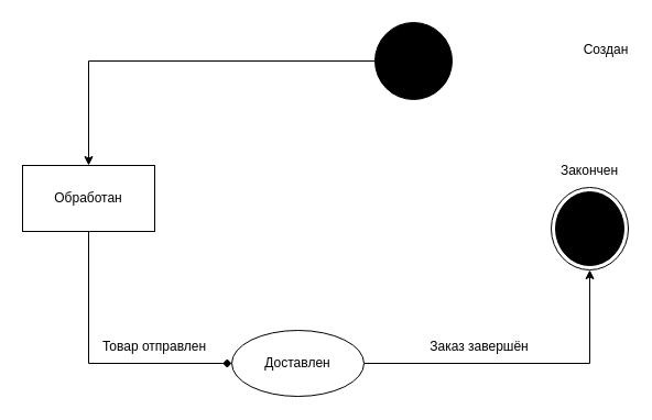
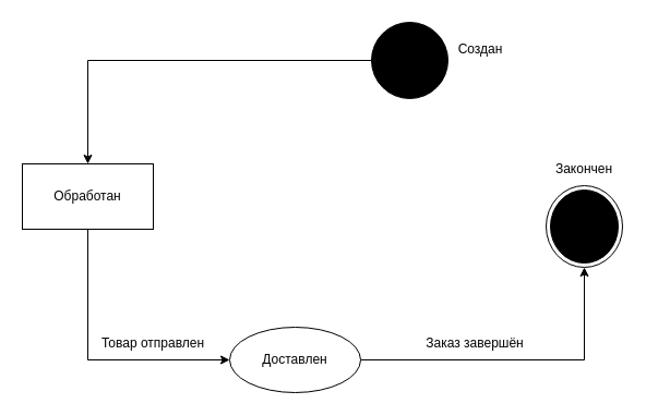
  <mxCell id="0" />
  <mxCell id="1" parent="0" />
  <mxCell id="2" style="edgeStyle=orthogonalEdgeStyle;rounded=0;orthogonalLoop=1;jettySize=auto;html=1;entryX=0.5;entryY=1;entryDx=0;entryDy=0;" edge="1" parent="1" source="3" target="10"><mxGeometry relative="1" as="geometry" /></mxCell>
  <mxCell id="3" value="Доставлен" style="ellipse;whiteSpace=wrap;html=1;" vertex="1" parent="1"><mxGeometry x="210" y="300" width="120" height="60" as="geometry" /></mxCell>
- <mxCell id="4" style="edgeStyle=orthogonalEdgeStyle;rounded=0;orthogonalLoop=1;jettySize=auto;html=1;entryX=0;entryY=0.5;entryDx=0;entryDy=0;endArrow=diamond;" edge="1" parent="1" source="5" target="3"><mxGeometry relative="1" as="geometry"><Array as="points"><mxPoint x="210" y="330" /></Array></mxGeometry></mxCell>
+ <mxCell id="4" style="edgeStyle=orthogonalEdgeStyle;rounded=0;orthogonalLoop=1;jettySize=auto;html=1;entryX=0;entryY=0.5;entryDx=0;entryDy=0;" edge="1" parent="1" source="5" target="3"><mxGeometry relative="1" as="geometry"><Array as="points"><mxPoint x="210" y="330" /></Array></mxGeometry></mxCell>
  <mxCell id="5" value="Обработан" style="whiteSpace=wrap;html=1;rounded=0;" vertex="1" parent="1"><mxGeometry x="20" y="150" width="120" height="60" as="geometry" /></mxCell>
  <mxCell id="6" value="Товар отправлен" style="text;html=1;align=center;verticalAlign=middle;whiteSpace=wrap;rounded=0;rotation=0;" vertex="1" parent="1"><mxGeometry x="90" y="300" width="100" height="30" as="geometry" /></mxCell>
  <mxCell id="7" value="Заказ завершён" style="text;html=1;align=center;verticalAlign=middle;whiteSpace=wrap;rounded=0;" vertex="1" parent="1"><mxGeometry x="380" y="300" width="110" height="30" as="geometry" /></mxCell>
  <mxCell id="8" style="edgeStyle=orthogonalEdgeStyle;rounded=0;orthogonalLoop=1;jettySize=auto;html=1;entryX=0.5;entryY=0;entryDx=0;entryDy=0;" edge="1" parent="1" source="9" target="5"><mxGeometry relative="1" as="geometry" /></mxCell>
  <mxCell id="9" value="&lt;div&gt;&lt;br&gt;&lt;/div&gt;&lt;div&gt;&lt;br&gt;&lt;/div&gt;" style="ellipse;whiteSpace=wrap;html=1;aspect=fixed;fillColor=#000000;strokeColor=#000000;fontColor=#333333;gradientColor=none;" vertex="1" parent="1"><mxGeometry x="340" y="20" width="70" height="70" as="geometry" /></mxCell>
  <mxCell id="10" value="" style="ellipse;html=1;shape=endState;fillColor=#000000;strokeColor=#000000;" vertex="1" parent="1"><mxGeometry x="500" y="170" width="70" height="75" as="geometry" /></mxCell>
- <mxCell id="11" value="Создан" style="text;html=1;align=center;verticalAlign=middle;whiteSpace=wrap;rounded=0;" vertex="1" parent="1"><mxGeometry x="520" y="30" width="60" height="30" as="geometry" /></mxCell>
+ <mxCell id="11" value="Создан" style="text;html=1;align=center;verticalAlign=middle;whiteSpace=wrap;rounded=0;" vertex="1" parent="1"><mxGeometry x="410" y="30" width="60" height="30" as="geometry" /></mxCell>
  <mxCell id="12" value="Закончен" style="text;html=1;align=center;verticalAlign=middle;whiteSpace=wrap;rounded=0;" vertex="1" parent="1"><mxGeometry x="505" y="140" width="60" height="30" as="geometry" /></mxCell>
